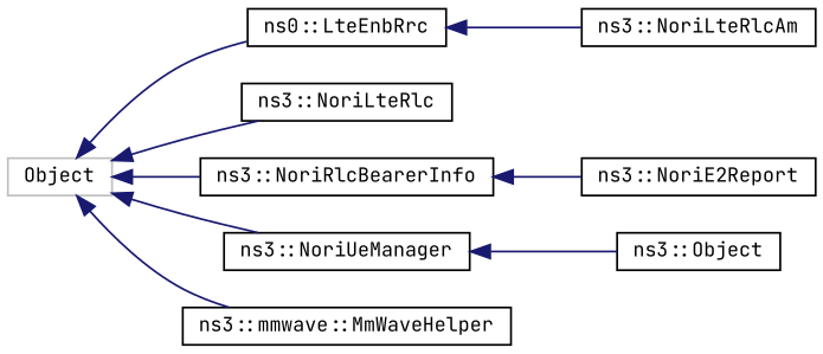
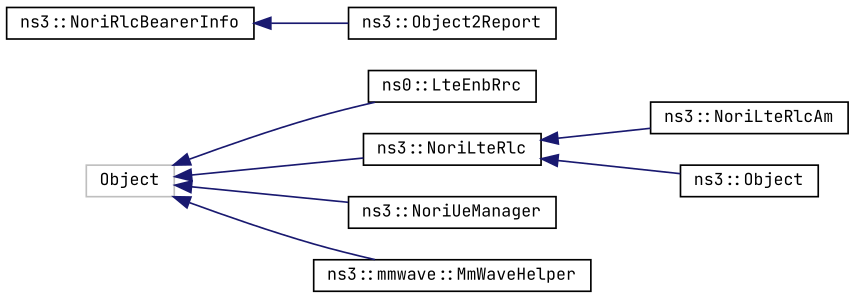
  digraph {
    fontname="JetBrains Mono"
    rankdir=LR
    node [color=black fillcolor=white fontname="JetBrains Mono" fontsize=10 shape=record style=filled]
    edge [color=midnightblue dir=back fontname="JetBrains Mono" fontsize=10 labelfontname=Helvetica labelfontsize=10 style=solid]
    n1 [color=grey75 height=0.2 label=Object width=0.4]
    n2 [height=0.2 label="ns0::LteEnbRrc" width=0.4]
    n3 [height=0.2 label="ns3::NoriLteRlc" width=0.4]
    n4 [height=0.2 label="ns3::NoriRlcBearerInfo" width=0.4]
    n5 [height=0.2 label="ns3::NoriUeManager" width=0.4]
    n6 [height=0.2 label="ns3::mmwave::MmWaveHelper" width=0.4]
-   n7 [height=0.2 label="ns3::NoriE2Report" width=0.4]
+   n7 [height=0.2 label="ns3::Object2Report" width=0.4]
    n8 [height=0.2 label="ns3::NoriLteRlcAm" width=0.4]
    n9 [height=0.2 label="ns3::Object" width=0.4]
    n1 -> n2
    n1 -> n3
-   n1 -> n4
    n1 -> n5
    n1 -> n6
-   n2 -> n8
-   n5 -> n9
+   n3 -> n8
+   n3 -> n9
    n4 -> n7
  }
